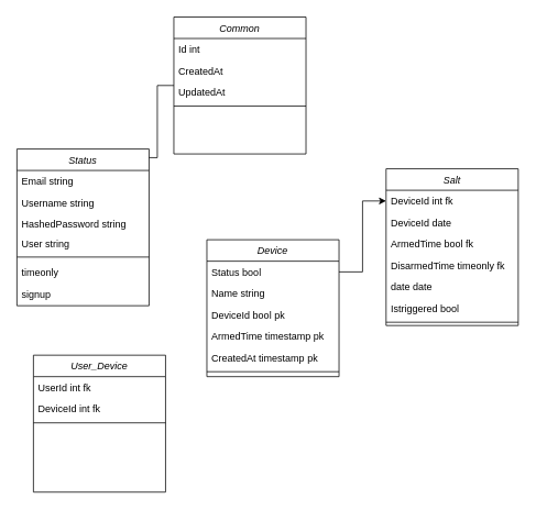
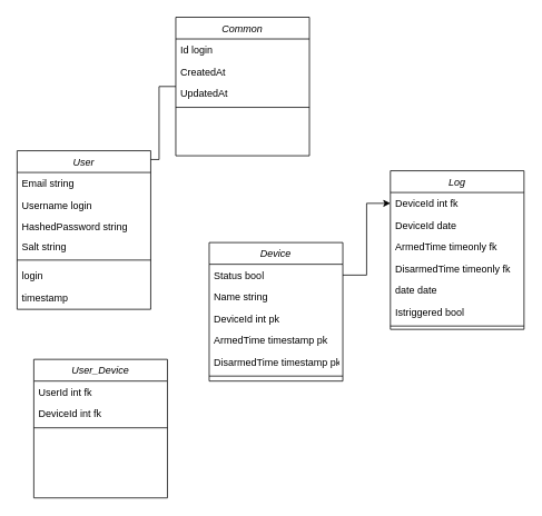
  <mxCell id="0" />
  <mxCell id="1" parent="0" />
- <mxCell id="2" value="Status" style="swimlane;fontStyle=2;align=center;verticalAlign=top;childLayout=stackLayout;horizontal=1;startSize=26;horizontalStack=0;resizeParent=1;resizeLast=0;collapsible=1;marginBottom=0;rounded=0;shadow=0;strokeWidth=1;" parent="1" vertex="1"><mxGeometry x="20" y="180" width="160" height="190" as="geometry"><mxRectangle x="230" y="140" width="160" height="26" as="alternateBounds" /></mxGeometry></mxCell>
+ <mxCell id="2" value="User" style="swimlane;fontStyle=2;align=center;verticalAlign=top;childLayout=stackLayout;horizontal=1;startSize=26;horizontalStack=0;resizeParent=1;resizeLast=0;collapsible=1;marginBottom=0;rounded=0;shadow=0;strokeWidth=1;" parent="1" vertex="1"><mxGeometry x="20" y="180" width="160" height="190" as="geometry"><mxRectangle x="230" y="140" width="160" height="26" as="alternateBounds" /></mxGeometry></mxCell>
  <mxCell id="3" value="Email string" style="text;align=left;verticalAlign=top;spacingLeft=4;spacingRight=4;overflow=hidden;rotatable=0;points=[[0,0.5],[1,0.5]];portConstraint=eastwest;" parent="2" vertex="1"><mxGeometry y="26" width="160" height="26" as="geometry" /></mxCell>
- <mxCell id="4" value="Username string" style="text;align=left;verticalAlign=top;spacingLeft=4;spacingRight=4;overflow=hidden;rotatable=0;points=[[0,0.5],[1,0.5]];portConstraint=eastwest;rounded=0;shadow=0;html=0;" parent="2" vertex="1"><mxGeometry y="52" width="160" height="26" as="geometry" /></mxCell>
+ <mxCell id="4" value="Username login" style="text;align=left;verticalAlign=top;spacingLeft=4;spacingRight=4;overflow=hidden;rotatable=0;points=[[0,0.5],[1,0.5]];portConstraint=eastwest;rounded=0;shadow=0;html=0;" parent="2" vertex="1"><mxGeometry y="52" width="160" height="26" as="geometry" /></mxCell>
  <mxCell id="5" value="HashedPassword string" style="text;align=left;verticalAlign=top;spacingLeft=4;spacingRight=4;overflow=hidden;rotatable=0;points=[[0,0.5],[1,0.5]];portConstraint=eastwest;rounded=0;shadow=0;html=0;" parent="2" vertex="1"><mxGeometry y="78" width="160" height="24" as="geometry" /></mxCell>
- <mxCell id="6" value="User string" style="text;align=left;verticalAlign=top;spacingLeft=4;spacingRight=4;overflow=hidden;rotatable=0;points=[[0,0.5],[1,0.5]];portConstraint=eastwest;rounded=0;shadow=0;html=0;" vertex="1" parent="2"><mxGeometry y="102" width="160" height="24" as="geometry" /></mxCell>
+ <mxCell id="6" value="Salt string" style="text;align=left;verticalAlign=top;spacingLeft=4;spacingRight=4;overflow=hidden;rotatable=0;points=[[0,0.5],[1,0.5]];portConstraint=eastwest;rounded=0;shadow=0;html=0;" vertex="1" parent="2"><mxGeometry y="102" width="160" height="24" as="geometry" /></mxCell>
  <mxCell id="7" value="" style="line;html=1;strokeWidth=1;align=left;verticalAlign=middle;spacingTop=-1;spacingLeft=3;spacingRight=3;rotatable=0;labelPosition=right;points=[];portConstraint=eastwest;" parent="2" vertex="1"><mxGeometry y="126" width="160" height="10" as="geometry" /></mxCell>
- <mxCell id="8" value="timeonly" style="text;align=left;verticalAlign=top;spacingLeft=4;spacingRight=4;overflow=hidden;rotatable=0;points=[[0,0.5],[1,0.5]];portConstraint=eastwest;" parent="2" vertex="1"><mxGeometry y="136" width="160" height="27" as="geometry" /></mxCell>
- <mxCell id="9" value="signup" style="text;align=left;verticalAlign=top;spacingLeft=4;spacingRight=4;overflow=hidden;rotatable=0;points=[[0,0.5],[1,0.5]];portConstraint=eastwest;" vertex="1" parent="2"><mxGeometry y="163" width="160" height="27" as="geometry" /></mxCell>
+ <mxCell id="8" value="login" style="text;align=left;verticalAlign=top;spacingLeft=4;spacingRight=4;overflow=hidden;rotatable=0;points=[[0,0.5],[1,0.5]];portConstraint=eastwest;" parent="2" vertex="1"><mxGeometry y="136" width="160" height="27" as="geometry" /></mxCell>
+ <mxCell id="9" value="timestamp" style="text;align=left;verticalAlign=top;spacingLeft=4;spacingRight=4;overflow=hidden;rotatable=0;points=[[0,0.5],[1,0.5]];portConstraint=eastwest;" vertex="1" parent="2"><mxGeometry y="163" width="160" height="27" as="geometry" /></mxCell>
  <mxCell id="10" value="Common" style="swimlane;fontStyle=2;align=center;verticalAlign=top;childLayout=stackLayout;horizontal=1;startSize=26;horizontalStack=0;resizeParent=1;resizeLast=0;collapsible=1;marginBottom=0;rounded=0;shadow=0;strokeWidth=1;" vertex="1" parent="1"><mxGeometry x="210" y="20" width="160" height="166" as="geometry"><mxRectangle x="230" y="140" width="160" height="26" as="alternateBounds" /></mxGeometry></mxCell>
- <mxCell id="11" value="Id int" style="text;align=left;verticalAlign=top;spacingLeft=4;spacingRight=4;overflow=hidden;rotatable=0;points=[[0,0.5],[1,0.5]];portConstraint=eastwest;" vertex="1" parent="10"><mxGeometry y="26" width="160" height="26" as="geometry" /></mxCell>
+ <mxCell id="11" value="Id login" style="text;align=left;verticalAlign=top;spacingLeft=4;spacingRight=4;overflow=hidden;rotatable=0;points=[[0,0.5],[1,0.5]];portConstraint=eastwest;" vertex="1" parent="10"><mxGeometry y="26" width="160" height="26" as="geometry" /></mxCell>
  <mxCell id="12" value="CreatedAt" style="text;align=left;verticalAlign=top;spacingLeft=4;spacingRight=4;overflow=hidden;rotatable=0;points=[[0,0.5],[1,0.5]];portConstraint=eastwest;rounded=0;shadow=0;html=0;" vertex="1" parent="10"><mxGeometry y="52" width="160" height="26" as="geometry" /></mxCell>
  <mxCell id="13" value="UpdatedAt" style="text;align=left;verticalAlign=top;spacingLeft=4;spacingRight=4;overflow=hidden;rotatable=0;points=[[0,0.5],[1,0.5]];portConstraint=eastwest;rounded=0;shadow=0;html=0;" vertex="1" parent="10"><mxGeometry y="78" width="160" height="26" as="geometry" /></mxCell>
  <mxCell id="14" value="" style="line;html=1;strokeWidth=1;align=left;verticalAlign=middle;spacingTop=-1;spacingLeft=3;spacingRight=3;rotatable=0;labelPosition=right;points=[];portConstraint=eastwest;" vertex="1" parent="10"><mxGeometry y="104" width="160" height="8" as="geometry" /></mxCell>
  <mxCell id="15" style="edgeStyle=orthogonalEdgeStyle;rounded=0;orthogonalLoop=1;jettySize=auto;html=1;entryX=1;entryY=0.055;entryDx=0;entryDy=0;entryPerimeter=0;endArrow=none;" edge="1" parent="1" source="10" target="2"><mxGeometry relative="1" as="geometry" /></mxCell>
- <mxCell id="16" value="Salt" style="swimlane;fontStyle=2;align=center;verticalAlign=top;childLayout=stackLayout;horizontal=1;startSize=26;horizontalStack=0;resizeParent=1;resizeLast=0;collapsible=1;marginBottom=0;rounded=0;shadow=0;strokeWidth=1;" vertex="1" parent="1"><mxGeometry x="467" y="204" width="160" height="190" as="geometry"><mxRectangle x="230" y="140" width="160" height="26" as="alternateBounds" /></mxGeometry></mxCell>
+ <mxCell id="16" value="Log" style="swimlane;fontStyle=2;align=center;verticalAlign=top;childLayout=stackLayout;horizontal=1;startSize=26;horizontalStack=0;resizeParent=1;resizeLast=0;collapsible=1;marginBottom=0;rounded=0;shadow=0;strokeWidth=1;" vertex="1" parent="1"><mxGeometry x="467" y="204" width="160" height="190" as="geometry"><mxRectangle x="230" y="140" width="160" height="26" as="alternateBounds" /></mxGeometry></mxCell>
  <mxCell id="17" value="DeviceId int fk" style="text;align=left;verticalAlign=top;spacingLeft=4;spacingRight=4;overflow=hidden;rotatable=0;points=[[0,0.5],[1,0.5]];portConstraint=eastwest;" vertex="1" parent="16"><mxGeometry y="26" width="160" height="26" as="geometry" /></mxCell>
  <mxCell id="18" value="DeviceId date" style="text;align=left;verticalAlign=top;spacingLeft=4;spacingRight=4;overflow=hidden;rotatable=0;points=[[0,0.5],[1,0.5]];portConstraint=eastwest;rounded=0;shadow=0;html=0;" vertex="1" parent="16"><mxGeometry y="52" width="160" height="26" as="geometry" /></mxCell>
- <mxCell id="19" value="ArmedTime bool fk" style="text;align=left;verticalAlign=top;spacingLeft=4;spacingRight=4;overflow=hidden;rotatable=0;points=[[0,0.5],[1,0.5]];portConstraint=eastwest;rounded=0;shadow=0;html=0;" vertex="1" parent="16"><mxGeometry y="78" width="160" height="26" as="geometry" /></mxCell>
+ <mxCell id="19" value="ArmedTime timeonly fk" style="text;align=left;verticalAlign=top;spacingLeft=4;spacingRight=4;overflow=hidden;rotatable=0;points=[[0,0.5],[1,0.5]];portConstraint=eastwest;rounded=0;shadow=0;html=0;" vertex="1" parent="16"><mxGeometry y="78" width="160" height="26" as="geometry" /></mxCell>
  <mxCell id="20" value="DisarmedTime timeonly fk" style="text;align=left;verticalAlign=top;spacingLeft=4;spacingRight=4;overflow=hidden;rotatable=0;points=[[0,0.5],[1,0.5]];portConstraint=eastwest;rounded=0;shadow=0;html=0;" vertex="1" parent="16"><mxGeometry y="104" width="160" height="26" as="geometry" /></mxCell>
  <mxCell id="21" value="date date" style="text;align=left;verticalAlign=top;spacingLeft=4;spacingRight=4;overflow=hidden;rotatable=0;points=[[0,0.5],[1,0.5]];portConstraint=eastwest;rounded=0;shadow=0;html=0;" vertex="1" parent="16"><mxGeometry y="130" width="160" height="26" as="geometry" /></mxCell>
  <mxCell id="22" value="Istriggered bool&#10;" style="text;align=left;verticalAlign=top;spacingLeft=4;spacingRight=4;overflow=hidden;rotatable=0;points=[[0,0.5],[1,0.5]];portConstraint=eastwest;rounded=0;shadow=0;html=0;" vertex="1" parent="16"><mxGeometry y="156" width="160" height="26" as="geometry" /></mxCell>
  <mxCell id="23" value="" style="line;html=1;strokeWidth=1;align=left;verticalAlign=middle;spacingTop=-1;spacingLeft=3;spacingRight=3;rotatable=0;labelPosition=right;points=[];portConstraint=eastwest;" vertex="1" parent="16"><mxGeometry y="182" width="160" height="8" as="geometry" /></mxCell>
  <mxCell id="24" value="Device" style="swimlane;fontStyle=2;align=center;verticalAlign=top;childLayout=stackLayout;horizontal=1;startSize=26;horizontalStack=0;resizeParent=1;resizeLast=0;collapsible=1;marginBottom=0;rounded=0;shadow=0;strokeWidth=1;" vertex="1" parent="1"><mxGeometry x="250" y="290" width="160" height="166" as="geometry"><mxRectangle x="230" y="140" width="160" height="26" as="alternateBounds" /></mxGeometry></mxCell>
  <mxCell id="25" value="Status bool" style="text;align=left;verticalAlign=top;spacingLeft=4;spacingRight=4;overflow=hidden;rotatable=0;points=[[0,0.5],[1,0.5]];portConstraint=eastwest;rounded=0;shadow=0;html=0;" vertex="1" parent="24"><mxGeometry y="26" width="160" height="26" as="geometry" /></mxCell>
  <mxCell id="26" value="Name string" style="text;align=left;verticalAlign=top;spacingLeft=4;spacingRight=4;overflow=hidden;rotatable=0;points=[[0,0.5],[1,0.5]];portConstraint=eastwest;rounded=0;shadow=0;html=0;" vertex="1" parent="24"><mxGeometry y="52" width="160" height="26" as="geometry" /></mxCell>
- <mxCell id="27" value="DeviceId bool pk" style="text;align=left;verticalAlign=top;spacingLeft=4;spacingRight=4;overflow=hidden;rotatable=0;points=[[0,0.5],[1,0.5]];portConstraint=eastwest;rounded=0;shadow=0;html=0;" vertex="1" parent="24"><mxGeometry y="78" width="160" height="26" as="geometry" /></mxCell>
+ <mxCell id="27" value="DeviceId int pk" style="text;align=left;verticalAlign=top;spacingLeft=4;spacingRight=4;overflow=hidden;rotatable=0;points=[[0,0.5],[1,0.5]];portConstraint=eastwest;rounded=0;shadow=0;html=0;" vertex="1" parent="24"><mxGeometry y="78" width="160" height="26" as="geometry" /></mxCell>
  <mxCell id="28" value="ArmedTime timestamp pk" style="text;align=left;verticalAlign=top;spacingLeft=4;spacingRight=4;overflow=hidden;rotatable=0;points=[[0,0.5],[1,0.5]];portConstraint=eastwest;rounded=0;shadow=0;html=0;" vertex="1" parent="24"><mxGeometry y="104" width="160" height="26" as="geometry" /></mxCell>
- <mxCell id="29" value="CreatedAt timestamp pk" style="text;align=left;verticalAlign=top;spacingLeft=4;spacingRight=4;overflow=hidden;rotatable=0;points=[[0,0.5],[1,0.5]];portConstraint=eastwest;rounded=0;shadow=0;html=0;" vertex="1" parent="24"><mxGeometry y="130" width="160" height="26" as="geometry" /></mxCell>
+ <mxCell id="29" value="DisarmedTime timestamp pk" style="text;align=left;verticalAlign=top;spacingLeft=4;spacingRight=4;overflow=hidden;rotatable=0;points=[[0,0.5],[1,0.5]];portConstraint=eastwest;rounded=0;shadow=0;html=0;" vertex="1" parent="24"><mxGeometry y="130" width="160" height="26" as="geometry" /></mxCell>
  <mxCell id="30" value="" style="line;html=1;strokeWidth=1;align=left;verticalAlign=middle;spacingTop=-1;spacingLeft=3;spacingRight=3;rotatable=0;labelPosition=right;points=[];portConstraint=eastwest;" vertex="1" parent="24"><mxGeometry y="156" width="160" height="8" as="geometry" /></mxCell>
  <mxCell id="31" style="edgeStyle=orthogonalEdgeStyle;rounded=0;orthogonalLoop=1;jettySize=auto;html=1;entryX=0;entryY=0.5;entryDx=0;entryDy=0;" edge="1" parent="1" source="25" target="17"><mxGeometry relative="1" as="geometry" /></mxCell>
  <mxCell id="32" value="User_Device" style="swimlane;fontStyle=2;align=center;verticalAlign=top;childLayout=stackLayout;horizontal=1;startSize=26;horizontalStack=0;resizeParent=1;resizeLast=0;collapsible=1;marginBottom=0;rounded=0;shadow=0;strokeWidth=1;" vertex="1" parent="1"><mxGeometry x="40" y="430" width="160" height="166" as="geometry"><mxRectangle x="230" y="140" width="160" height="26" as="alternateBounds" /></mxGeometry></mxCell>
  <mxCell id="33" value="UserId int fk" style="text;align=left;verticalAlign=top;spacingLeft=4;spacingRight=4;overflow=hidden;rotatable=0;points=[[0,0.5],[1,0.5]];portConstraint=eastwest;rounded=0;shadow=0;html=0;" vertex="1" parent="32"><mxGeometry y="26" width="160" height="26" as="geometry" /></mxCell>
  <mxCell id="34" value="DeviceId int fk" style="text;align=left;verticalAlign=top;spacingLeft=4;spacingRight=4;overflow=hidden;rotatable=0;points=[[0,0.5],[1,0.5]];portConstraint=eastwest;rounded=0;shadow=0;html=0;" vertex="1" parent="32"><mxGeometry y="52" width="160" height="26" as="geometry" /></mxCell>
  <mxCell id="35" value="" style="line;html=1;strokeWidth=1;align=left;verticalAlign=middle;spacingTop=-1;spacingLeft=3;spacingRight=3;rotatable=0;labelPosition=right;points=[];portConstraint=eastwest;" vertex="1" parent="32"><mxGeometry y="78" width="160" height="8" as="geometry" /></mxCell>
